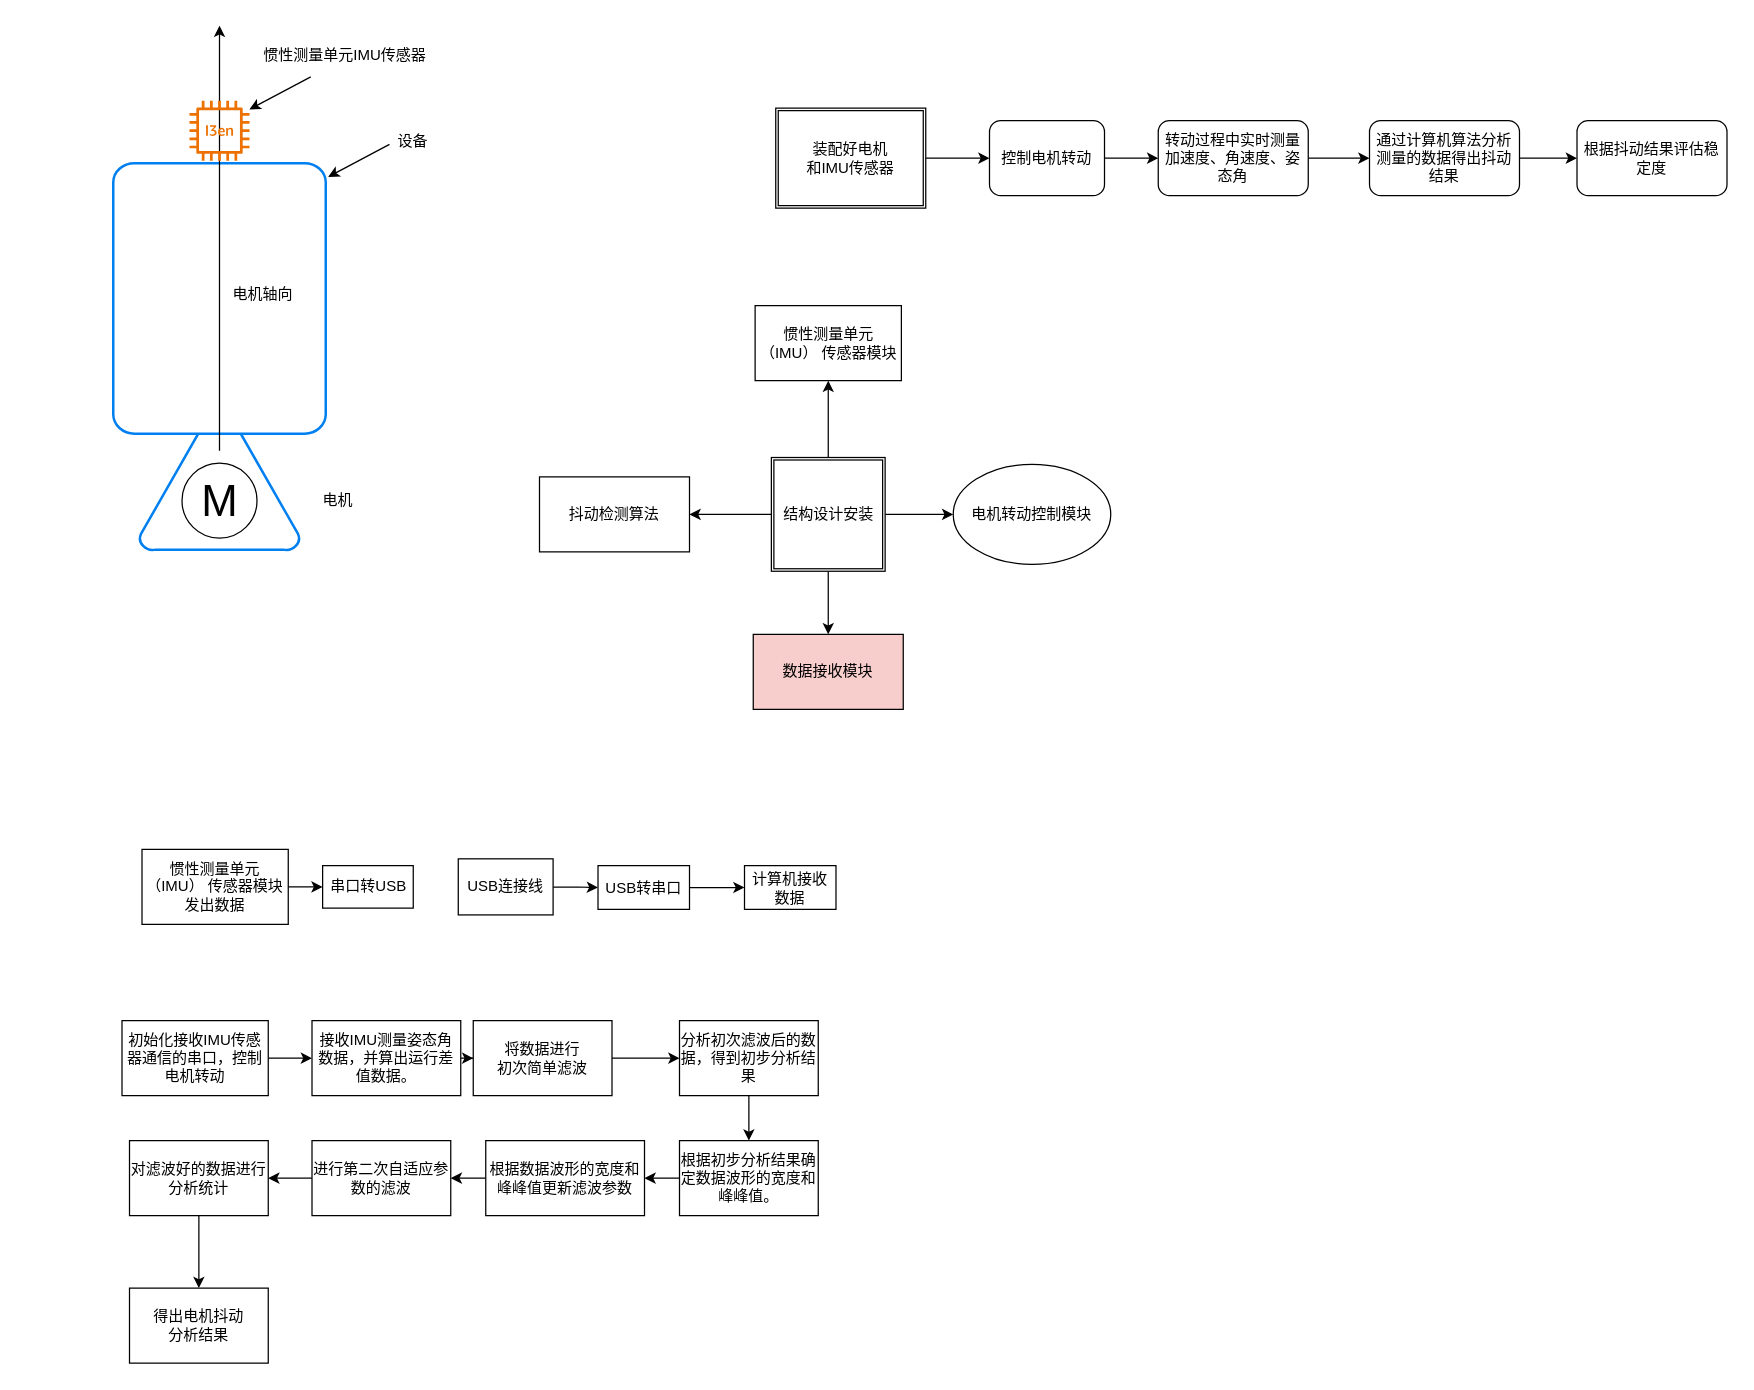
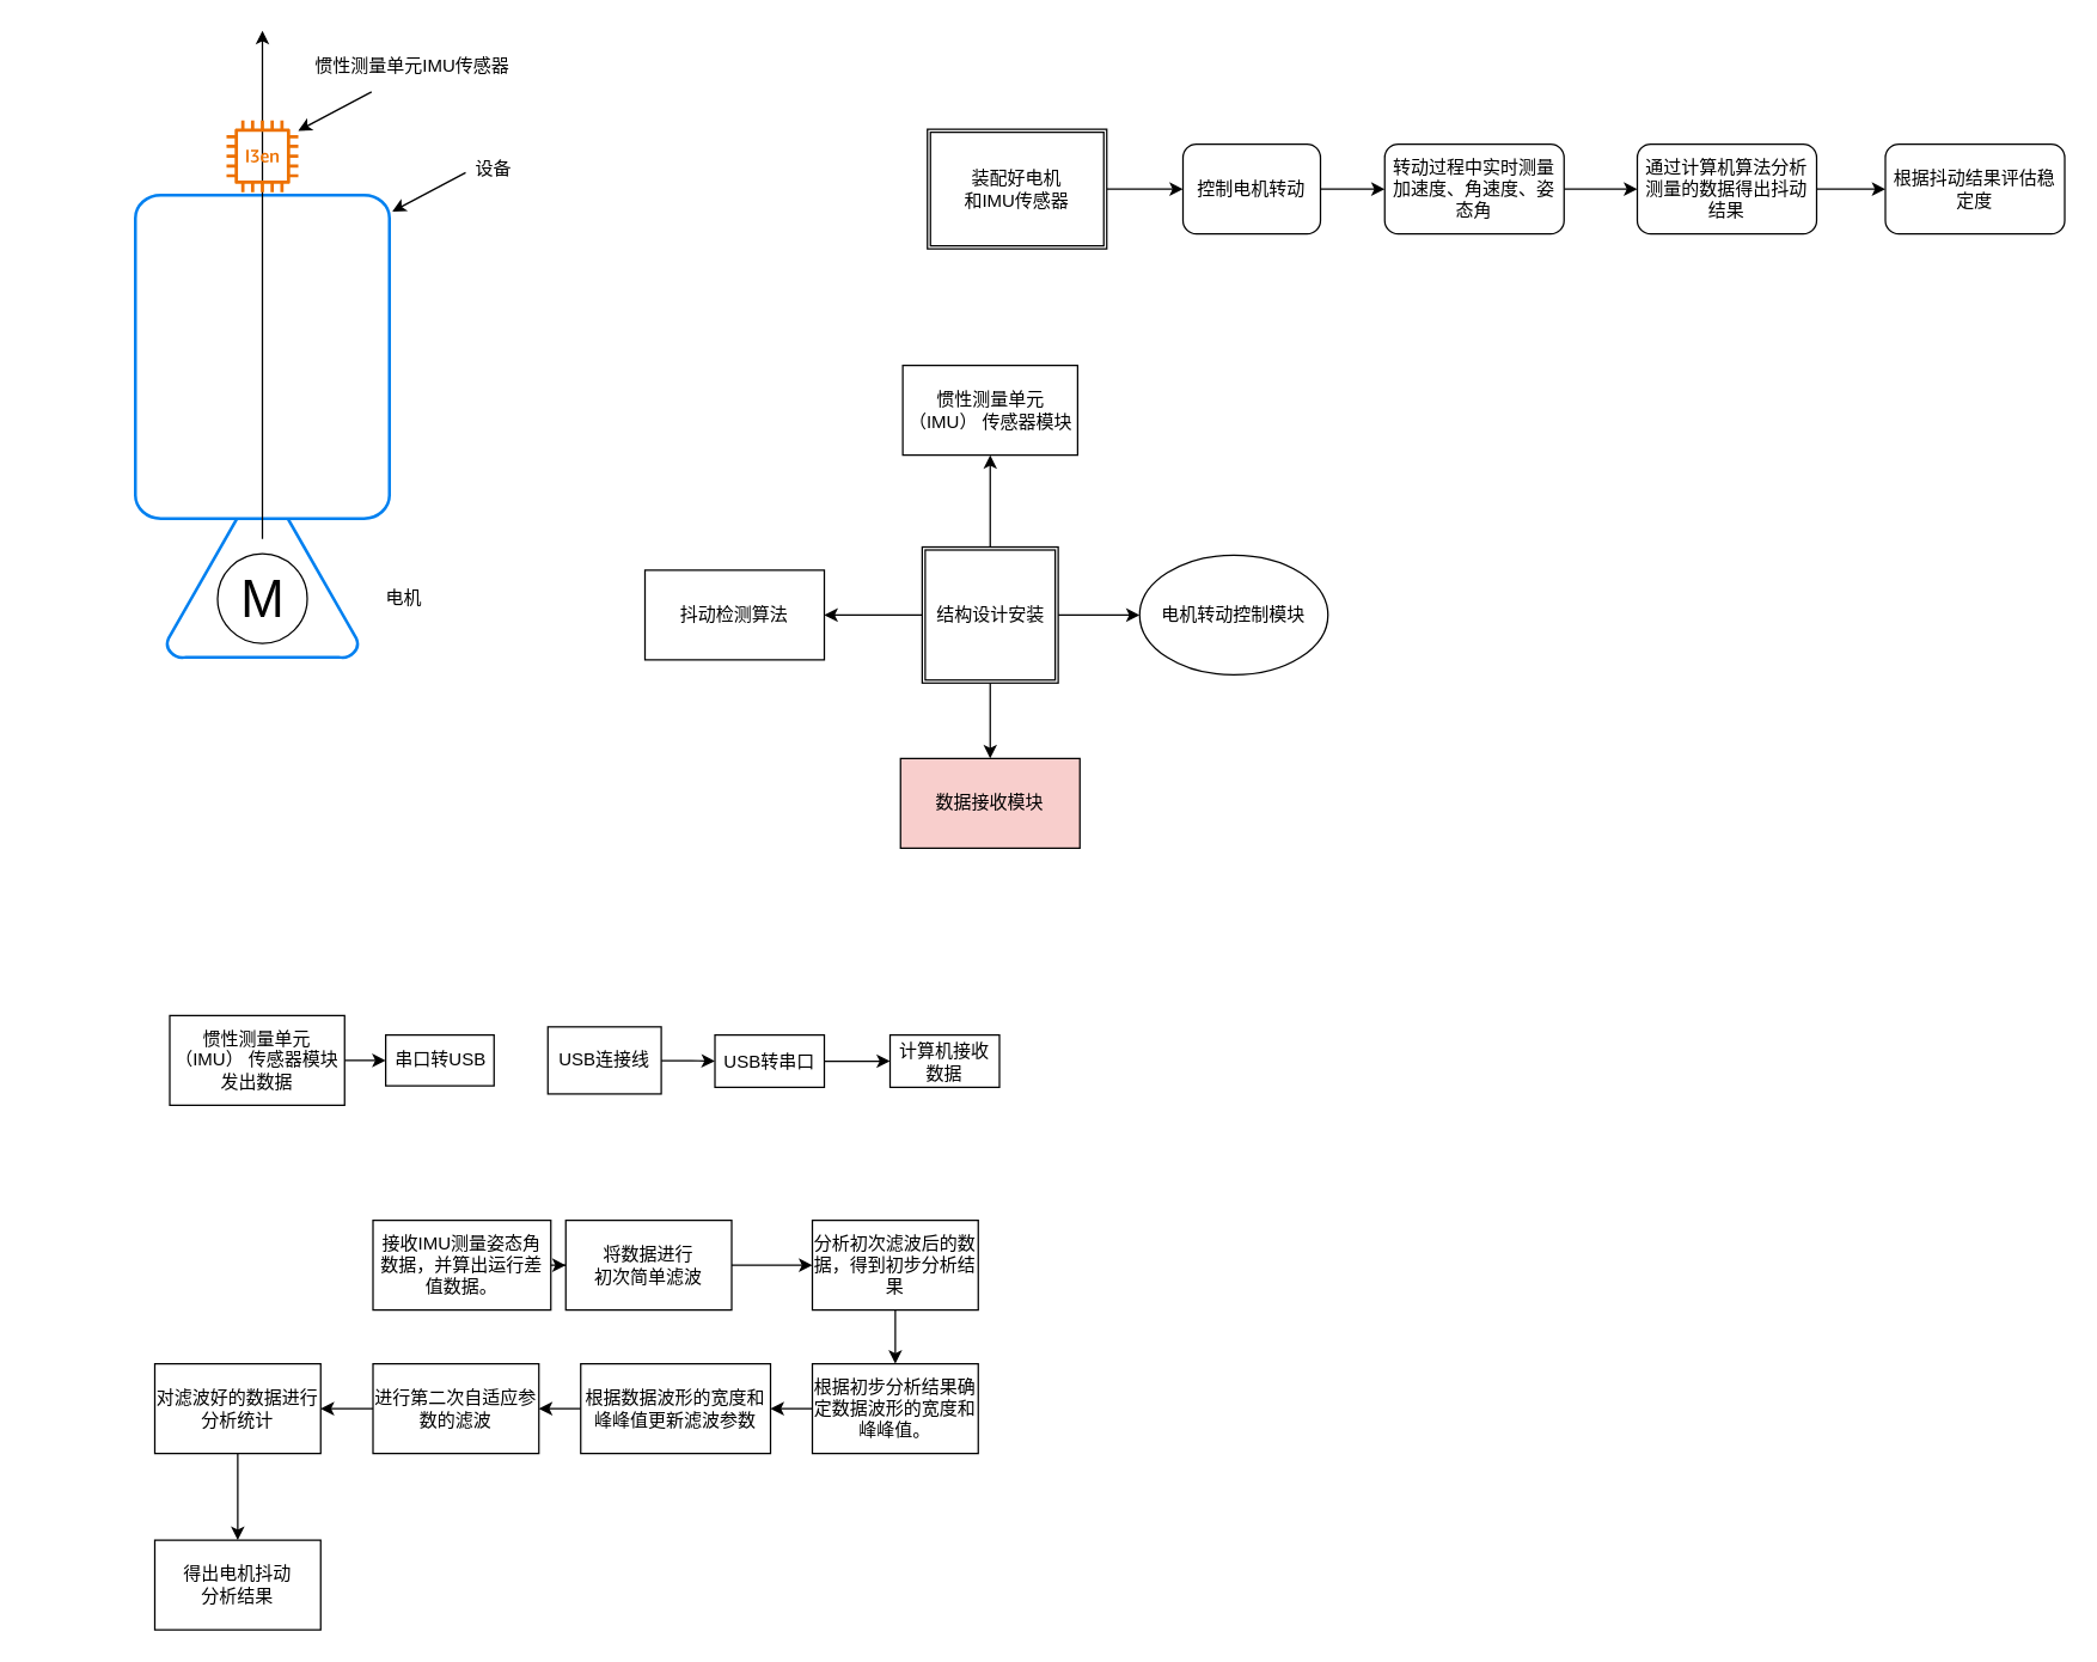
  <mxCell id="0" />
  <mxCell id="1" parent="0" />
  <mxCell id="2" value="" style="html=1;verticalLabelPosition=bottom;align=center;labelBackgroundColor=#ffffff;verticalAlign=top;strokeWidth=2;strokeColor=#0080F0;shadow=0;dashed=0;shape=mxgraph.ios7.icons.video_conversation;fontSize=13;fontColor=#0066CC;rotation=90;" parent="1" vertex="1"><mxGeometry x="20" y="200" width="310" height="170" as="geometry" /></mxCell>
  <mxCell id="3" value="M" style="verticalLabelPosition=middle;shadow=0;dashed=0;align=center;html=1;verticalAlign=middle;strokeWidth=1;shape=ellipse;aspect=fixed;fontSize=35;" parent="1" vertex="1"><mxGeometry x="145" y="370" width="60" height="60" as="geometry" /></mxCell>
  <mxCell id="4" value="" style="edgeStyle=none;orthogonalLoop=1;jettySize=auto;html=1;rounded=0;" parent="1" edge="1"><mxGeometry width="80" relative="1" as="geometry"><mxPoint x="175" y="360" as="sourcePoint" /><mxPoint x="175" y="20" as="targetPoint" /><Array as="points" /></mxGeometry></mxCell>
  <mxCell id="5" style="edgeStyle=none;rounded=0;orthogonalLoop=1;jettySize=auto;html=1;entryX=0.5;entryY=0;entryDx=0;entryDy=0;" parent="1" source="3" target="3" edge="1"><mxGeometry relative="1" as="geometry" /></mxCell>
  <mxCell id="6" value="电机" style="text;strokeColor=none;align=center;fillColor=none;html=1;verticalAlign=middle;whiteSpace=wrap;rounded=0;" parent="1" vertex="1"><mxGeometry x="240" y="385" width="60" height="30" as="geometry" /></mxCell>
- <mxCell id="7" value="电机轴向" style="text;strokeColor=none;align=center;fillColor=none;html=1;verticalAlign=middle;whiteSpace=wrap;rounded=0;" parent="1" vertex="1"><mxGeometry x="180" y="220" width="60" height="30" as="geometry" /></mxCell>
  <mxCell id="8" value="" style="sketch=0;outlineConnect=0;fontColor=#232F3E;gradientColor=none;fillColor=#ED7100;strokeColor=none;dashed=0;verticalLabelPosition=bottom;verticalAlign=top;align=center;html=1;fontSize=12;fontStyle=0;aspect=fixed;pointerEvents=1;shape=mxgraph.aws4.i3en;rotation=0;" parent="1" vertex="1"><mxGeometry x="151" y="80" width="48" height="48" as="geometry" /></mxCell>
  <mxCell id="9" value="" style="edgeStyle=none;orthogonalLoop=1;jettySize=auto;html=1;rounded=0;" parent="1" edge="1"><mxGeometry width="80" relative="1" as="geometry"><mxPoint x="311" y="115" as="sourcePoint" /><mxPoint x="262" y="141" as="targetPoint" /><Array as="points" /></mxGeometry></mxCell>
  <mxCell id="10" value="设备" style="text;strokeColor=none;align=center;fillColor=none;html=1;verticalAlign=middle;whiteSpace=wrap;rounded=0;" parent="1" vertex="1"><mxGeometry x="300" y="98" width="60" height="30" as="geometry" /></mxCell>
  <mxCell id="11" value="" style="edgeStyle=none;orthogonalLoop=1;jettySize=auto;html=1;rounded=0;" parent="1" edge="1"><mxGeometry width="80" relative="1" as="geometry"><mxPoint x="248" y="61" as="sourcePoint" /><mxPoint x="199" y="87" as="targetPoint" /><Array as="points" /></mxGeometry></mxCell>
  <mxCell id="12" value="惯性测量单元IMU传感器" style="text;strokeColor=none;align=center;fillColor=none;html=1;verticalAlign=middle;whiteSpace=wrap;rounded=0;" parent="1" vertex="1"><mxGeometry x="205" y="29" width="141" height="30" as="geometry" /></mxCell>
  <mxCell id="13" style="edgeStyle=orthogonalEdgeStyle;rounded=0;orthogonalLoop=1;jettySize=auto;html=1;" edge="1" parent="1" source="14" target="20"><mxGeometry relative="1" as="geometry" /></mxCell>
  <mxCell id="14" value="装配好电机&lt;div&gt;和IMU传感器&lt;/div&gt;" style="shape=ext;double=1;rounded=0;whiteSpace=wrap;html=1;" vertex="1" parent="1"><mxGeometry x="620" y="86" width="120" height="80" as="geometry" /></mxCell>
  <mxCell id="15" value="" style="edgeStyle=orthogonalEdgeStyle;rounded=0;orthogonalLoop=1;jettySize=auto;html=1;" edge="1" parent="1" source="16" target="18"><mxGeometry relative="1" as="geometry" /></mxCell>
  <mxCell id="16" value="转动过程中实时测量加速度、角速度、姿态角" style="rounded=1;whiteSpace=wrap;html=1;" vertex="1" parent="1"><mxGeometry x="926" y="96" width="120" height="60" as="geometry" /></mxCell>
  <mxCell id="17" value="" style="edgeStyle=orthogonalEdgeStyle;rounded=0;orthogonalLoop=1;jettySize=auto;html=1;" edge="1" parent="1" source="18" target="30"><mxGeometry relative="1" as="geometry" /></mxCell>
  <mxCell id="18" value="通过计算机算法分析测量的数据得出抖动结果" style="rounded=1;whiteSpace=wrap;html=1;" vertex="1" parent="1"><mxGeometry x="1095" y="96" width="120" height="60" as="geometry" /></mxCell>
  <mxCell id="19" style="edgeStyle=orthogonalEdgeStyle;rounded=0;orthogonalLoop=1;jettySize=auto;html=1;" edge="1" parent="1" source="20" target="16"><mxGeometry relative="1" as="geometry" /></mxCell>
  <mxCell id="20" value="控制电机转动" style="rounded=1;whiteSpace=wrap;html=1;" vertex="1" parent="1"><mxGeometry x="791" y="96" width="92" height="60" as="geometry" /></mxCell>
  <mxCell id="21" value="" style="edgeStyle=orthogonalEdgeStyle;rounded=0;orthogonalLoop=1;jettySize=auto;html=1;" edge="1" parent="1" source="25" target="26"><mxGeometry relative="1" as="geometry" /></mxCell>
  <mxCell id="22" value="" style="edgeStyle=orthogonalEdgeStyle;rounded=0;orthogonalLoop=1;jettySize=auto;html=1;" edge="1" parent="1" source="25" target="27"><mxGeometry relative="1" as="geometry" /></mxCell>
  <mxCell id="23" value="" style="edgeStyle=orthogonalEdgeStyle;rounded=0;orthogonalLoop=1;jettySize=auto;html=1;" edge="1" parent="1" source="25" target="28"><mxGeometry relative="1" as="geometry" /></mxCell>
  <mxCell id="24" value="" style="edgeStyle=orthogonalEdgeStyle;rounded=0;orthogonalLoop=1;jettySize=auto;html=1;" edge="1" parent="1" source="25" target="29"><mxGeometry relative="1" as="geometry" /></mxCell>
  <mxCell id="25" value="结构设计安装" style="shape=ext;double=1;whiteSpace=wrap;html=1;aspect=fixed;" vertex="1" parent="1"><mxGeometry x="616.5" y="365.5" width="91" height="91" as="geometry" /></mxCell>
  <mxCell id="26" value="电机转动控制模块" style="ellipse;whiteSpace=wrap;html=1;" vertex="1" parent="1"><mxGeometry x="762" y="371" width="126" height="80" as="geometry" /></mxCell>
  <mxCell id="27" value="惯性测量单元（IMU） 传感器模块" style="whiteSpace=wrap;html=1;" vertex="1" parent="1"><mxGeometry x="603.5" y="244" width="117" height="60" as="geometry" /></mxCell>
  <mxCell id="28" value="数据接收模块" style="whiteSpace=wrap;html=1;fillColor=#f8cecc;" vertex="1" parent="1"><mxGeometry x="602" y="507" width="120" height="60" as="geometry" /></mxCell>
  <mxCell id="29" value="抖动检测算法" style="whiteSpace=wrap;html=1;" vertex="1" parent="1"><mxGeometry x="431" y="381" width="120" height="60" as="geometry" /></mxCell>
  <mxCell id="30" value="根据抖动结果评估稳定度" style="whiteSpace=wrap;html=1;rounded=1;" vertex="1" parent="1"><mxGeometry x="1261" y="96" width="120" height="60" as="geometry" /></mxCell>
  <mxCell id="31" value="" style="edgeStyle=orthogonalEdgeStyle;rounded=0;orthogonalLoop=1;jettySize=auto;html=1;" edge="1" parent="1" source="32" target="33"><mxGeometry relative="1" as="geometry" /></mxCell>
  <mxCell id="32" value="惯性测量单元（IMU） 传感器模块&lt;div&gt;发出数据&lt;/div&gt;" style="whiteSpace=wrap;html=1;" vertex="1" parent="1"><mxGeometry x="113" y="679" width="117" height="60" as="geometry" /></mxCell>
  <mxCell id="33" value="串口转USB" style="whiteSpace=wrap;html=1;" vertex="1" parent="1"><mxGeometry x="257.5" y="692" width="72.5" height="34" as="geometry" /></mxCell>
  <mxCell id="34" value="" style="edgeStyle=orthogonalEdgeStyle;rounded=0;orthogonalLoop=1;jettySize=auto;html=1;" edge="1" parent="1" source="35" target="37"><mxGeometry relative="1" as="geometry" /></mxCell>
  <mxCell id="35" value="USB连接线" style="whiteSpace=wrap;html=1;direction=south;" vertex="1" parent="1"><mxGeometry x="366" y="686.56" width="75.87" height="44.88" as="geometry" /></mxCell>
  <mxCell id="36" value="" style="edgeStyle=orthogonalEdgeStyle;rounded=0;orthogonalLoop=1;jettySize=auto;html=1;" edge="1" parent="1" source="37" target="38"><mxGeometry relative="1" as="geometry" /></mxCell>
  <mxCell id="37" value="USB转串口" style="whiteSpace=wrap;html=1;" vertex="1" parent="1"><mxGeometry x="477.81" y="692" width="73.19" height="35" as="geometry" /></mxCell>
  <mxCell id="38" value="计算机接收数据" style="whiteSpace=wrap;html=1;" vertex="1" parent="1"><mxGeometry x="595" y="692" width="73.19" height="35" as="geometry" /></mxCell>
- <mxCell id="39" value="" style="edgeStyle=orthogonalEdgeStyle;rounded=0;orthogonalLoop=1;jettySize=auto;html=1;" edge="1" parent="1" source="40" target="42"><mxGeometry relative="1" as="geometry" /></mxCell>
- <mxCell id="40" value="初始化接收IMU传感器通信的串口，控制电机转动" style="whiteSpace=wrap;html=1;" vertex="1" parent="1"><mxGeometry x="97" y="816" width="117" height="60" as="geometry" /></mxCell>
  <mxCell id="41" value="" style="edgeStyle=orthogonalEdgeStyle;rounded=0;orthogonalLoop=1;jettySize=auto;html=1;" edge="1" parent="1" source="42" target="44"><mxGeometry relative="1" as="geometry" /></mxCell>
  <mxCell id="42" value="接收IMU测量姿态角数据，并算出运行差值数据。" style="whiteSpace=wrap;html=1;" vertex="1" parent="1"><mxGeometry x="249" y="816" width="119" height="60" as="geometry" /></mxCell>
  <mxCell id="43" value="" style="edgeStyle=orthogonalEdgeStyle;rounded=0;orthogonalLoop=1;jettySize=auto;html=1;" edge="1" parent="1" source="44" target="46"><mxGeometry relative="1" as="geometry" /></mxCell>
  <mxCell id="44" value="将数据进行&lt;div&gt;初次简单滤波&lt;/div&gt;" style="whiteSpace=wrap;html=1;" vertex="1" parent="1"><mxGeometry x="378" y="816" width="111" height="60" as="geometry" /></mxCell>
  <mxCell id="45" value="" style="edgeStyle=orthogonalEdgeStyle;rounded=0;orthogonalLoop=1;jettySize=auto;html=1;" edge="1" parent="1" source="46" target="48"><mxGeometry relative="1" as="geometry" /></mxCell>
  <mxCell id="46" value="分析初次滤波后的数据，得到初步分析结果" style="whiteSpace=wrap;html=1;" vertex="1" parent="1"><mxGeometry x="543" y="816" width="111" height="60" as="geometry" /></mxCell>
  <mxCell id="47" value="" style="edgeStyle=orthogonalEdgeStyle;rounded=0;orthogonalLoop=1;jettySize=auto;html=1;" edge="1" parent="1" source="48" target="50"><mxGeometry relative="1" as="geometry" /></mxCell>
  <mxCell id="48" value="根据初步分析结果确定数据波形的宽度和峰峰值。" style="whiteSpace=wrap;html=1;" vertex="1" parent="1"><mxGeometry x="543" y="912" width="111" height="60" as="geometry" /></mxCell>
  <mxCell id="49" value="" style="edgeStyle=orthogonalEdgeStyle;rounded=0;orthogonalLoop=1;jettySize=auto;html=1;" edge="1" parent="1" source="50" target="52"><mxGeometry relative="1" as="geometry" /></mxCell>
  <mxCell id="50" value="根据数据波形的宽度和峰峰值更新滤波参数" style="whiteSpace=wrap;html=1;" vertex="1" parent="1"><mxGeometry x="388" y="912" width="127" height="60" as="geometry" /></mxCell>
  <mxCell id="51" value="" style="edgeStyle=orthogonalEdgeStyle;rounded=0;orthogonalLoop=1;jettySize=auto;html=1;" edge="1" parent="1" source="52" target="54"><mxGeometry relative="1" as="geometry" /></mxCell>
  <mxCell id="52" value="进行第二次自适应参数的滤波" style="whiteSpace=wrap;html=1;" vertex="1" parent="1"><mxGeometry x="249" y="912" width="111" height="60" as="geometry" /></mxCell>
  <mxCell id="53" value="" style="edgeStyle=orthogonalEdgeStyle;rounded=0;orthogonalLoop=1;jettySize=auto;html=1;" edge="1" parent="1" source="54" target="55"><mxGeometry relative="1" as="geometry" /></mxCell>
  <mxCell id="54" value="对滤波好的数据进行分析统计" style="whiteSpace=wrap;html=1;" vertex="1" parent="1"><mxGeometry x="103" y="912" width="111" height="60" as="geometry" /></mxCell>
  <mxCell id="55" value="得出电机抖动&lt;div&gt;分析结果&lt;/div&gt;" style="whiteSpace=wrap;html=1;" vertex="1" parent="1"><mxGeometry x="103" y="1030" width="111" height="60" as="geometry" /></mxCell>
